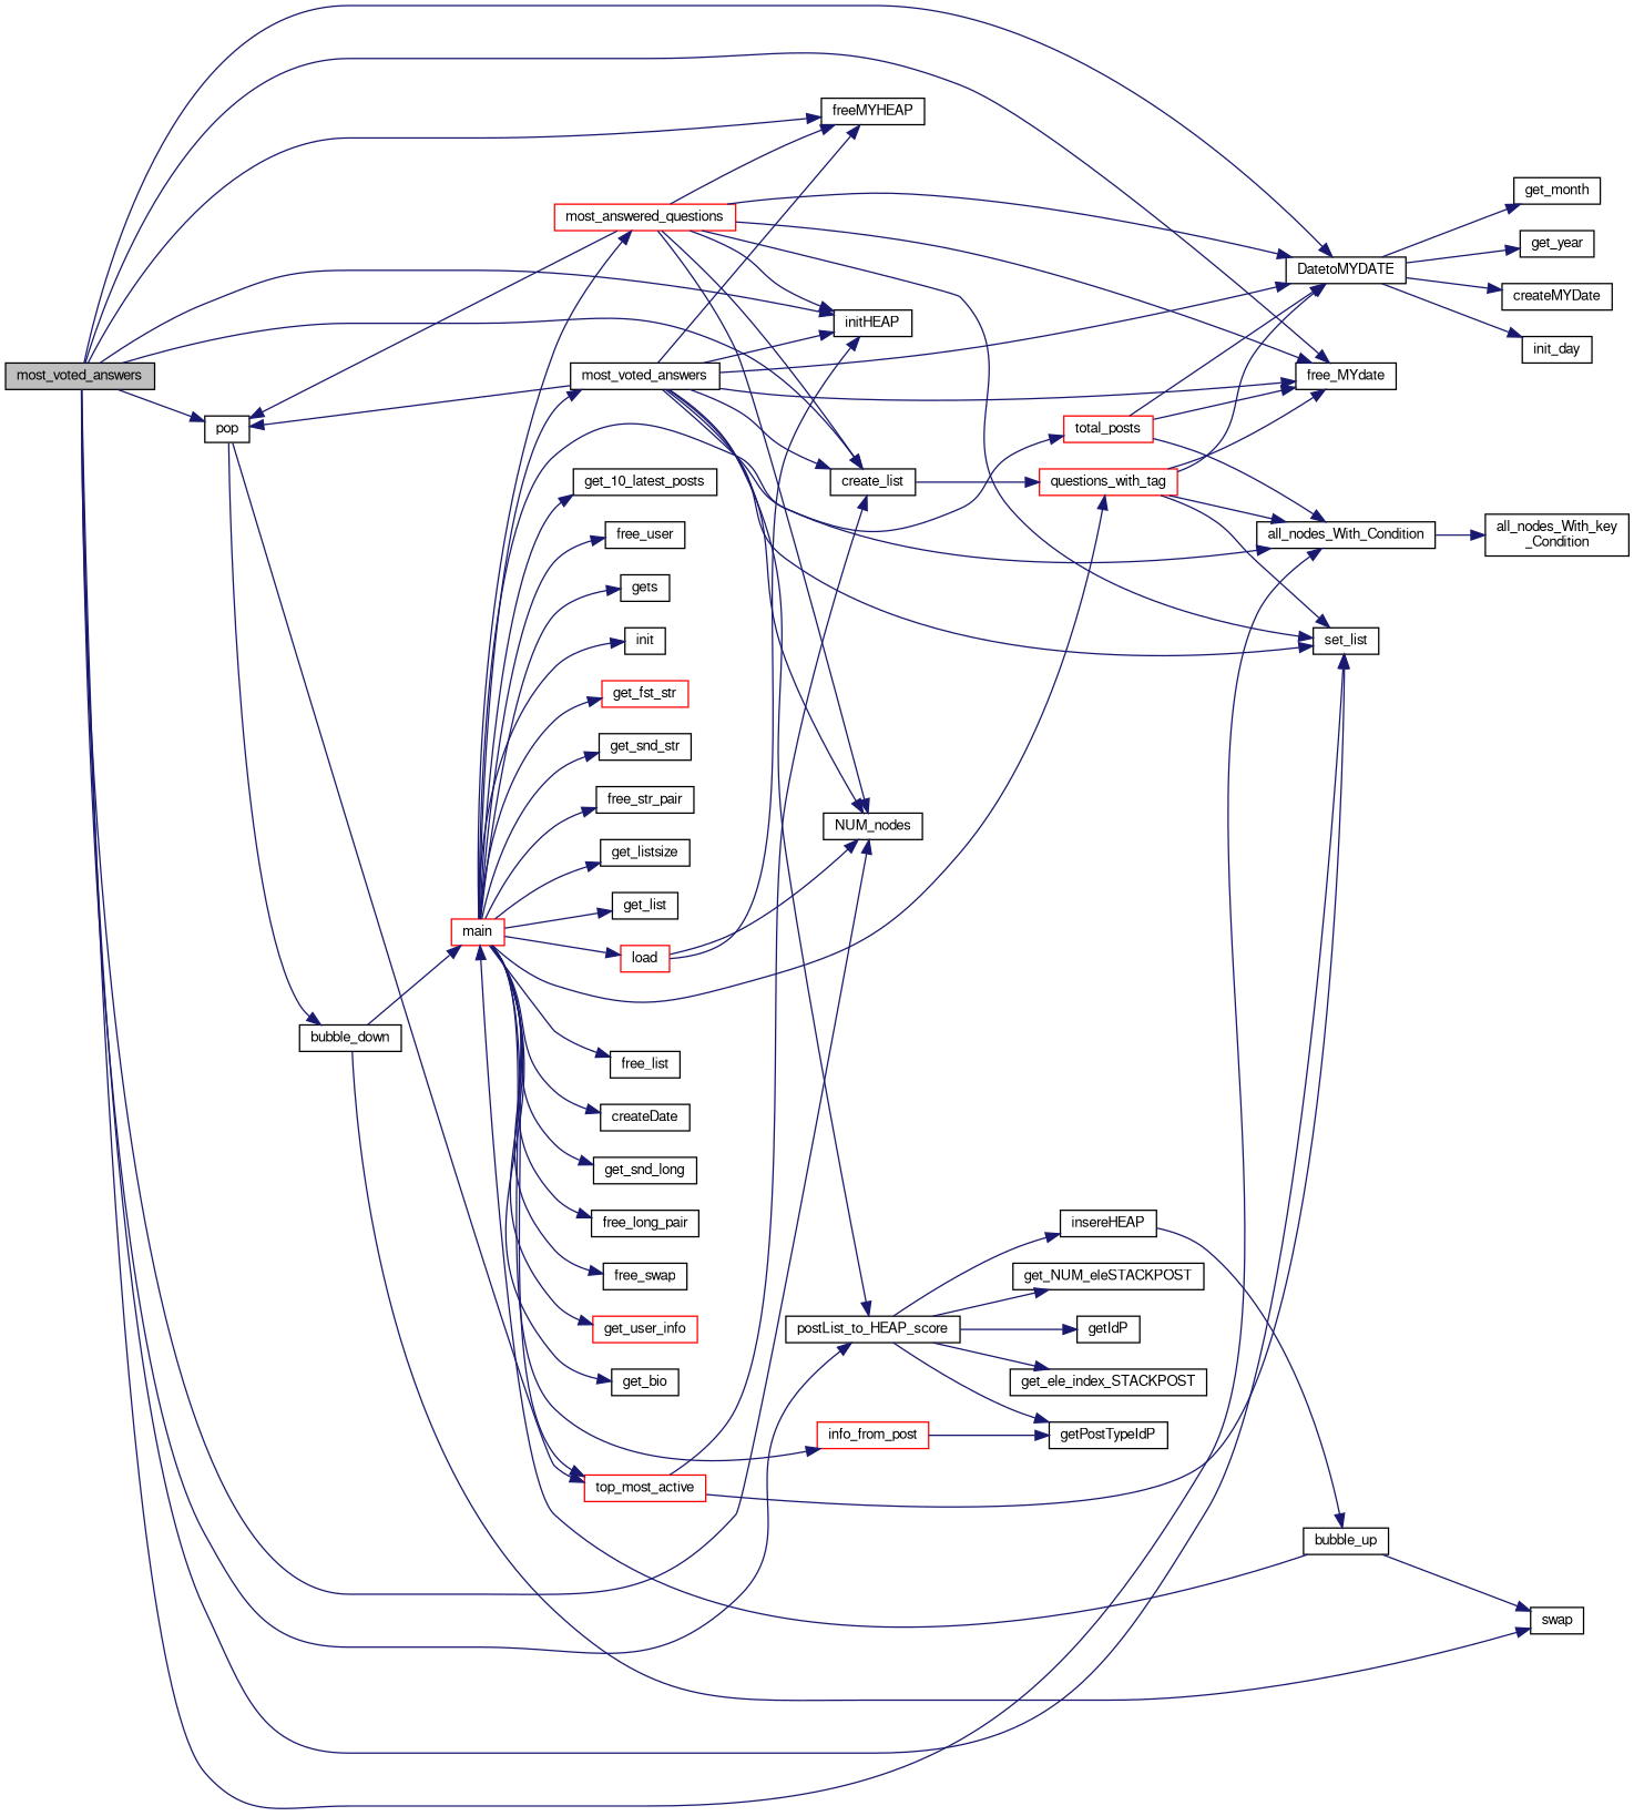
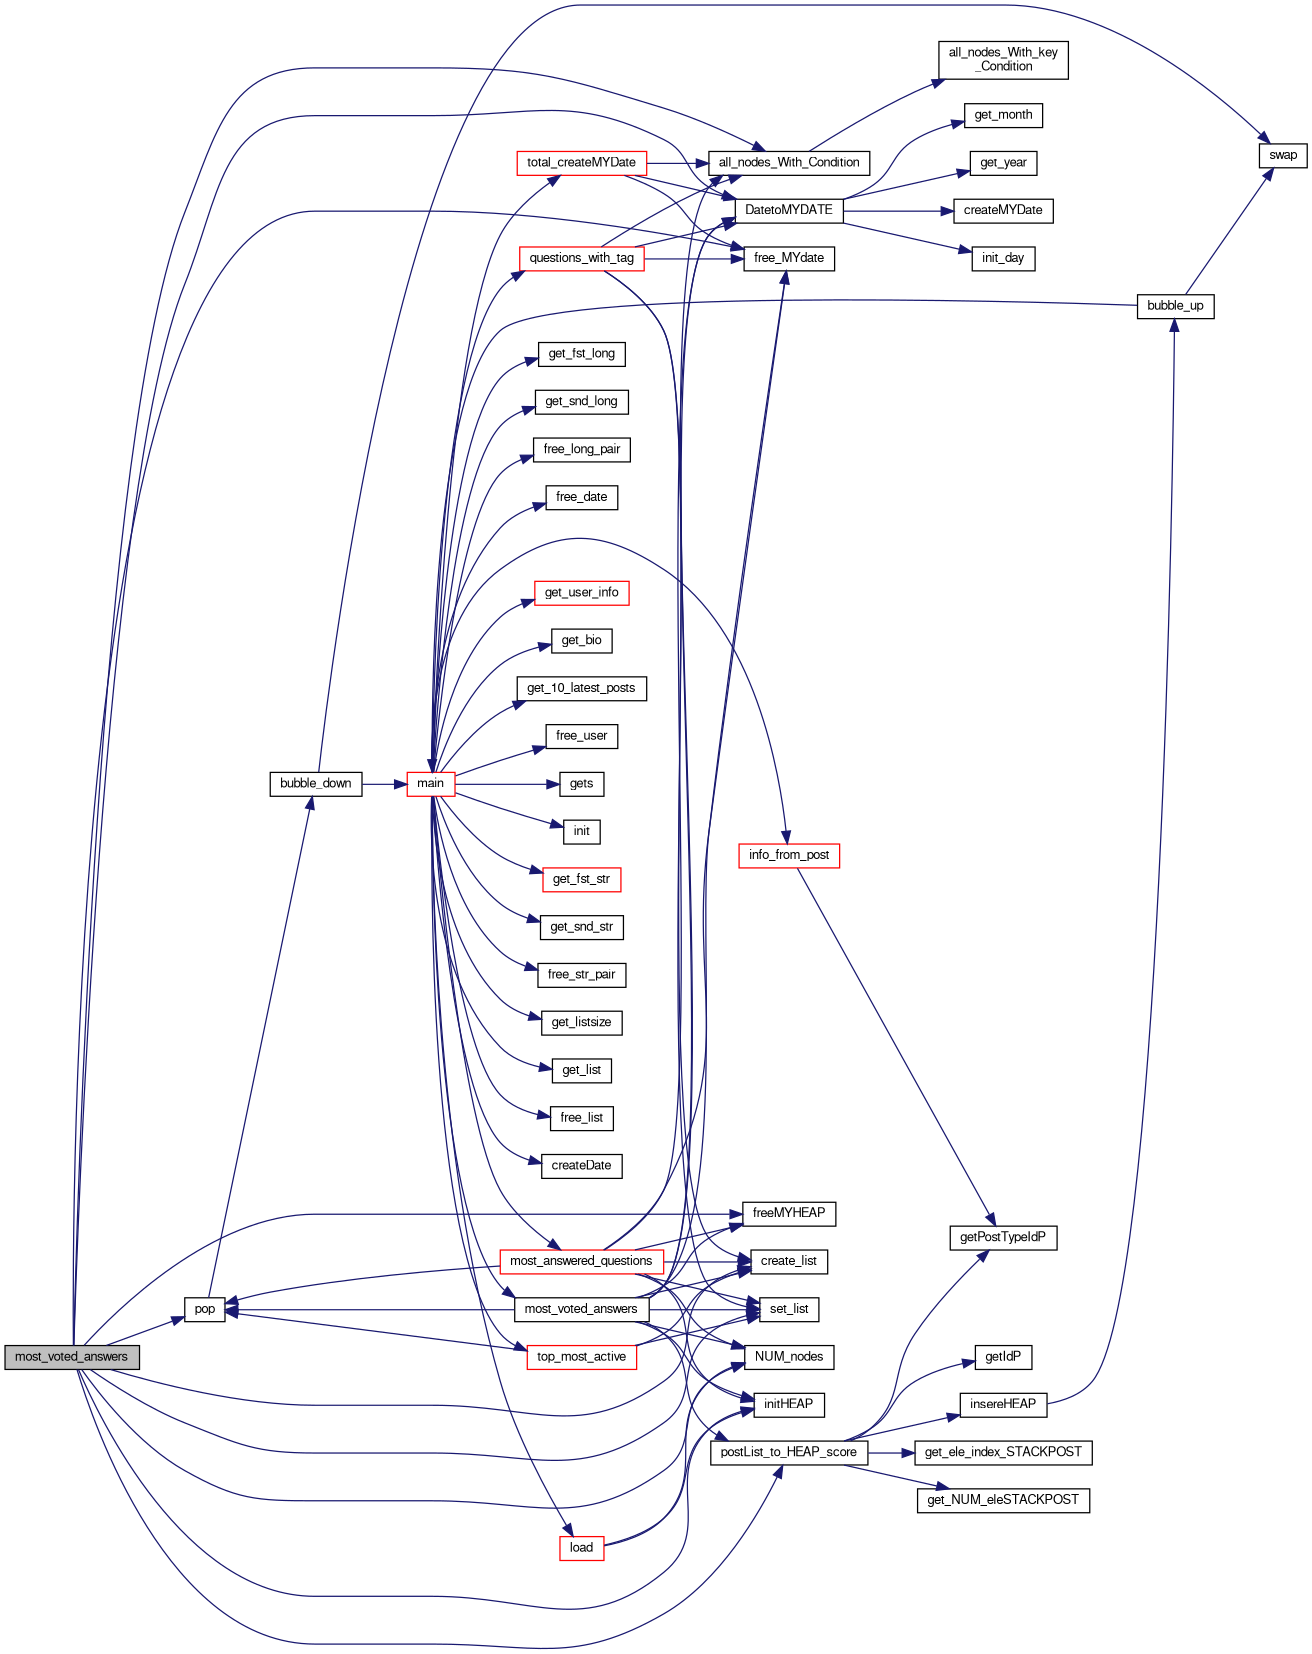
  digraph {
    rankdir=LR
    node [color=black fillcolor=white fontname=FreeSans fontsize=10 shape=record style=filled]
    edge [color=midnightblue fontname=FreeSans fontsize=10 labelfontname=FreeSans labelfontsize=10 style=solid]
    n1 [fillcolor=grey75 fontcolor=black height=0.2 label=most_voted_answers width=0.4]
    n2 [height=0.2 label=all_nodes_With_Condition width=0.4]
    n3 [height=0.2 label=create_list width=0.4]
    n4 [height=0.2 label=DatetoMYDATE width=0.4]
    n5 [height=0.2 label=free_MYdate width=0.4]
    n6 [height=0.2 label=freeMYHEAP width=0.4]
    n7 [height=0.2 label=initHEAP width=0.4]
    n8 [height=0.2 label=NUM_nodes width=0.4]
    n9 [height=0.2 label=pop width=0.4]
    n10 [height=0.2 label=set_list width=0.4]
    n11 [height=0.2 label=postList_to_HEAP_score width=0.4]
    n12 [height=0.2 label="all_nodes_With_key\l_Condition" width=0.4]
    n13 [height=0.2 label=init_day width=0.4]
    n14 [height=0.2 label=get_month width=0.4]
    n15 [height=0.2 label=get_year width=0.4]
    n16 [height=0.2 label=createMYDate width=0.4]
    n17 [height=0.2 label=bubble_down width=0.4]
    n18 [height=0.2 label=getPostTypeIdP width=0.4]
    n19 [height=0.2 label=get_ele_index_STACKPOST width=0.4]
    n20 [height=0.2 label=get_NUM_eleSTACKPOST width=0.4]
    n21 [height=0.2 label=getIdP width=0.4]
    n22 [height=0.2 label=insereHEAP width=0.4]
    n23 [color=red height=0.2 label=main width=0.4]
    n24 [height=0.2 label=swap width=0.4]
    n25 [height=0.2 label=gets width=0.4]
    n26 [height=0.2 label=init width=0.4]
    n27 [color=red height=0.2 label=load width=0.4]
    n28 [color=red height=0.2 label=info_from_post width=0.4]
    n29 [color=red height=0.2 label=get_fst_str width=0.4]
    n30 [height=0.2 label=get_snd_str width=0.4]
    n31 [height=0.2 label=free_str_pair width=0.4]
    n32 [color=red height=0.2 label=top_most_active width=0.4]
    n33 [height=0.2 label=get_listsize width=0.4]
    n34 [height=0.2 label=get_list width=0.4]
    n35 [height=0.2 label=free_list width=0.4]
    n36 [height=0.2 label=createDate width=0.4]
-   n37 [color=red height=0.2 label=total_posts width=0.4]
+   n37 [color=red height=0.2 label=total_createMYDate width=0.4]
+   n38 [height=0.2 label=get_fst_long width=0.4]
    n39 [height=0.2 label=get_snd_long width=0.4]
    n40 [height=0.2 label=free_long_pair width=0.4]
-   n41 [height=0.2 label=free_swap width=0.4]
+   n41 [height=0.2 label=free_date width=0.4]
    n42 [color=red height=0.2 label=questions_with_tag width=0.4]
    n43 [color=red height=0.2 label=get_user_info width=0.4]
    n44 [height=0.2 label=get_bio width=0.4]
    n45 [height=0.2 label=get_10_latest_posts width=0.4]
    n46 [height=0.2 label=free_user width=0.4]
    n47 [height=0.2 label=most_voted_answers width=0.4]
    n48 [color=red height=0.2 label=most_answered_questions width=0.4]
    n49 [height=0.2 label=bubble_up width=0.4]
    n1 -> n2
    n1 -> n3
    n1 -> n4
    n1 -> n5
    n1 -> n6
    n1 -> n7
    n1 -> n8
    n1 -> n9
    n1 -> n10
    n1 -> n11
    n2 -> n12
    n4 -> n13
    n4 -> n14
    n4 -> n15
    n4 -> n16
    n9 -> n17
    n11 -> n18
    n11 -> n19
    n11 -> n20
    n11 -> n21
    n11 -> n22
    n17 -> n23
    n17 -> n24
    n22 -> n49
    n23 -> n25
    n23 -> n26
    n23 -> n27
    n23 -> n28
    n23 -> n29
    n23 -> n30
    n23 -> n31
    n23 -> n32
    n23 -> n33
    n23 -> n34
    n23 -> n35
    n23 -> n36
    n23 -> n37
+   n23 -> n38
    n23 -> n39
    n23 -> n40
    n23 -> n41
    n23 -> n42
    n23 -> n43
    n23 -> n44
    n23 -> n45
    n23 -> n46
    n23 -> n47
    n23 -> n48
    n27 -> n7
    n27 -> n8
    n28 -> n18
    n32 -> n3
-   n9 -> n32
+   n32 -> n9
    n32 -> n10
    n37 -> n2
    n37 -> n4
    n37 -> n5
    n42 -> n2
-   n3 -> n42
+   n42 -> n3
    n42 -> n4
    n42 -> n5
    n42 -> n10
    n47 -> n2
    n47 -> n3
    n47 -> n4
    n47 -> n5
    n47 -> n6
    n47 -> n7
    n47 -> n8
    n47 -> n9
    n47 -> n10
    n47 -> n11
    n48 -> n3
    n48 -> n4
    n48 -> n5
    n48 -> n6
    n48 -> n7
    n48 -> n8
    n48 -> n9
    n48 -> n10
    n49 -> n23
    n49 -> n24
  }
